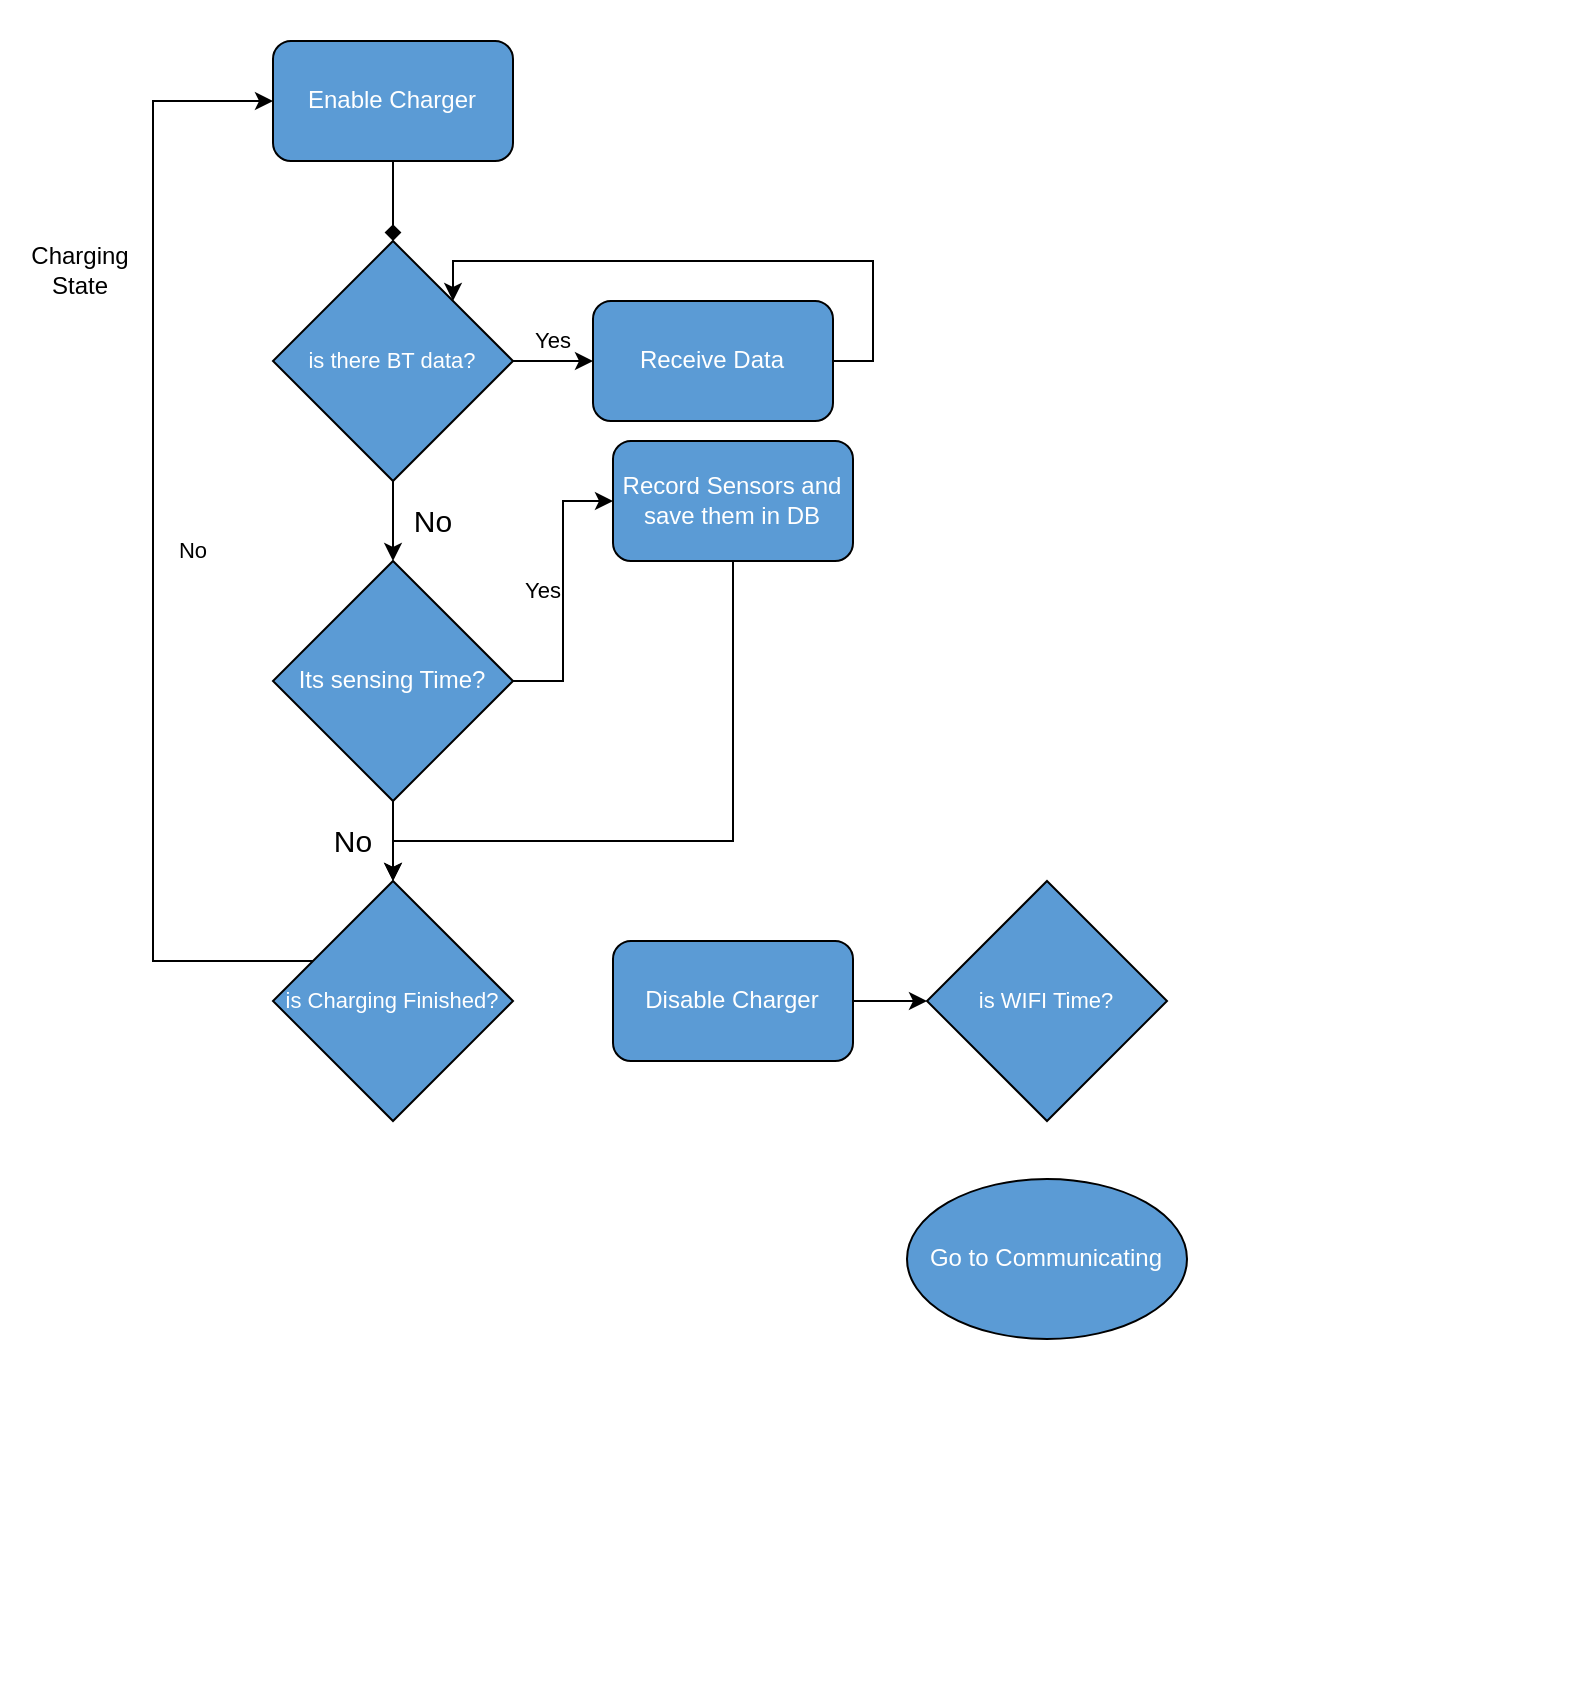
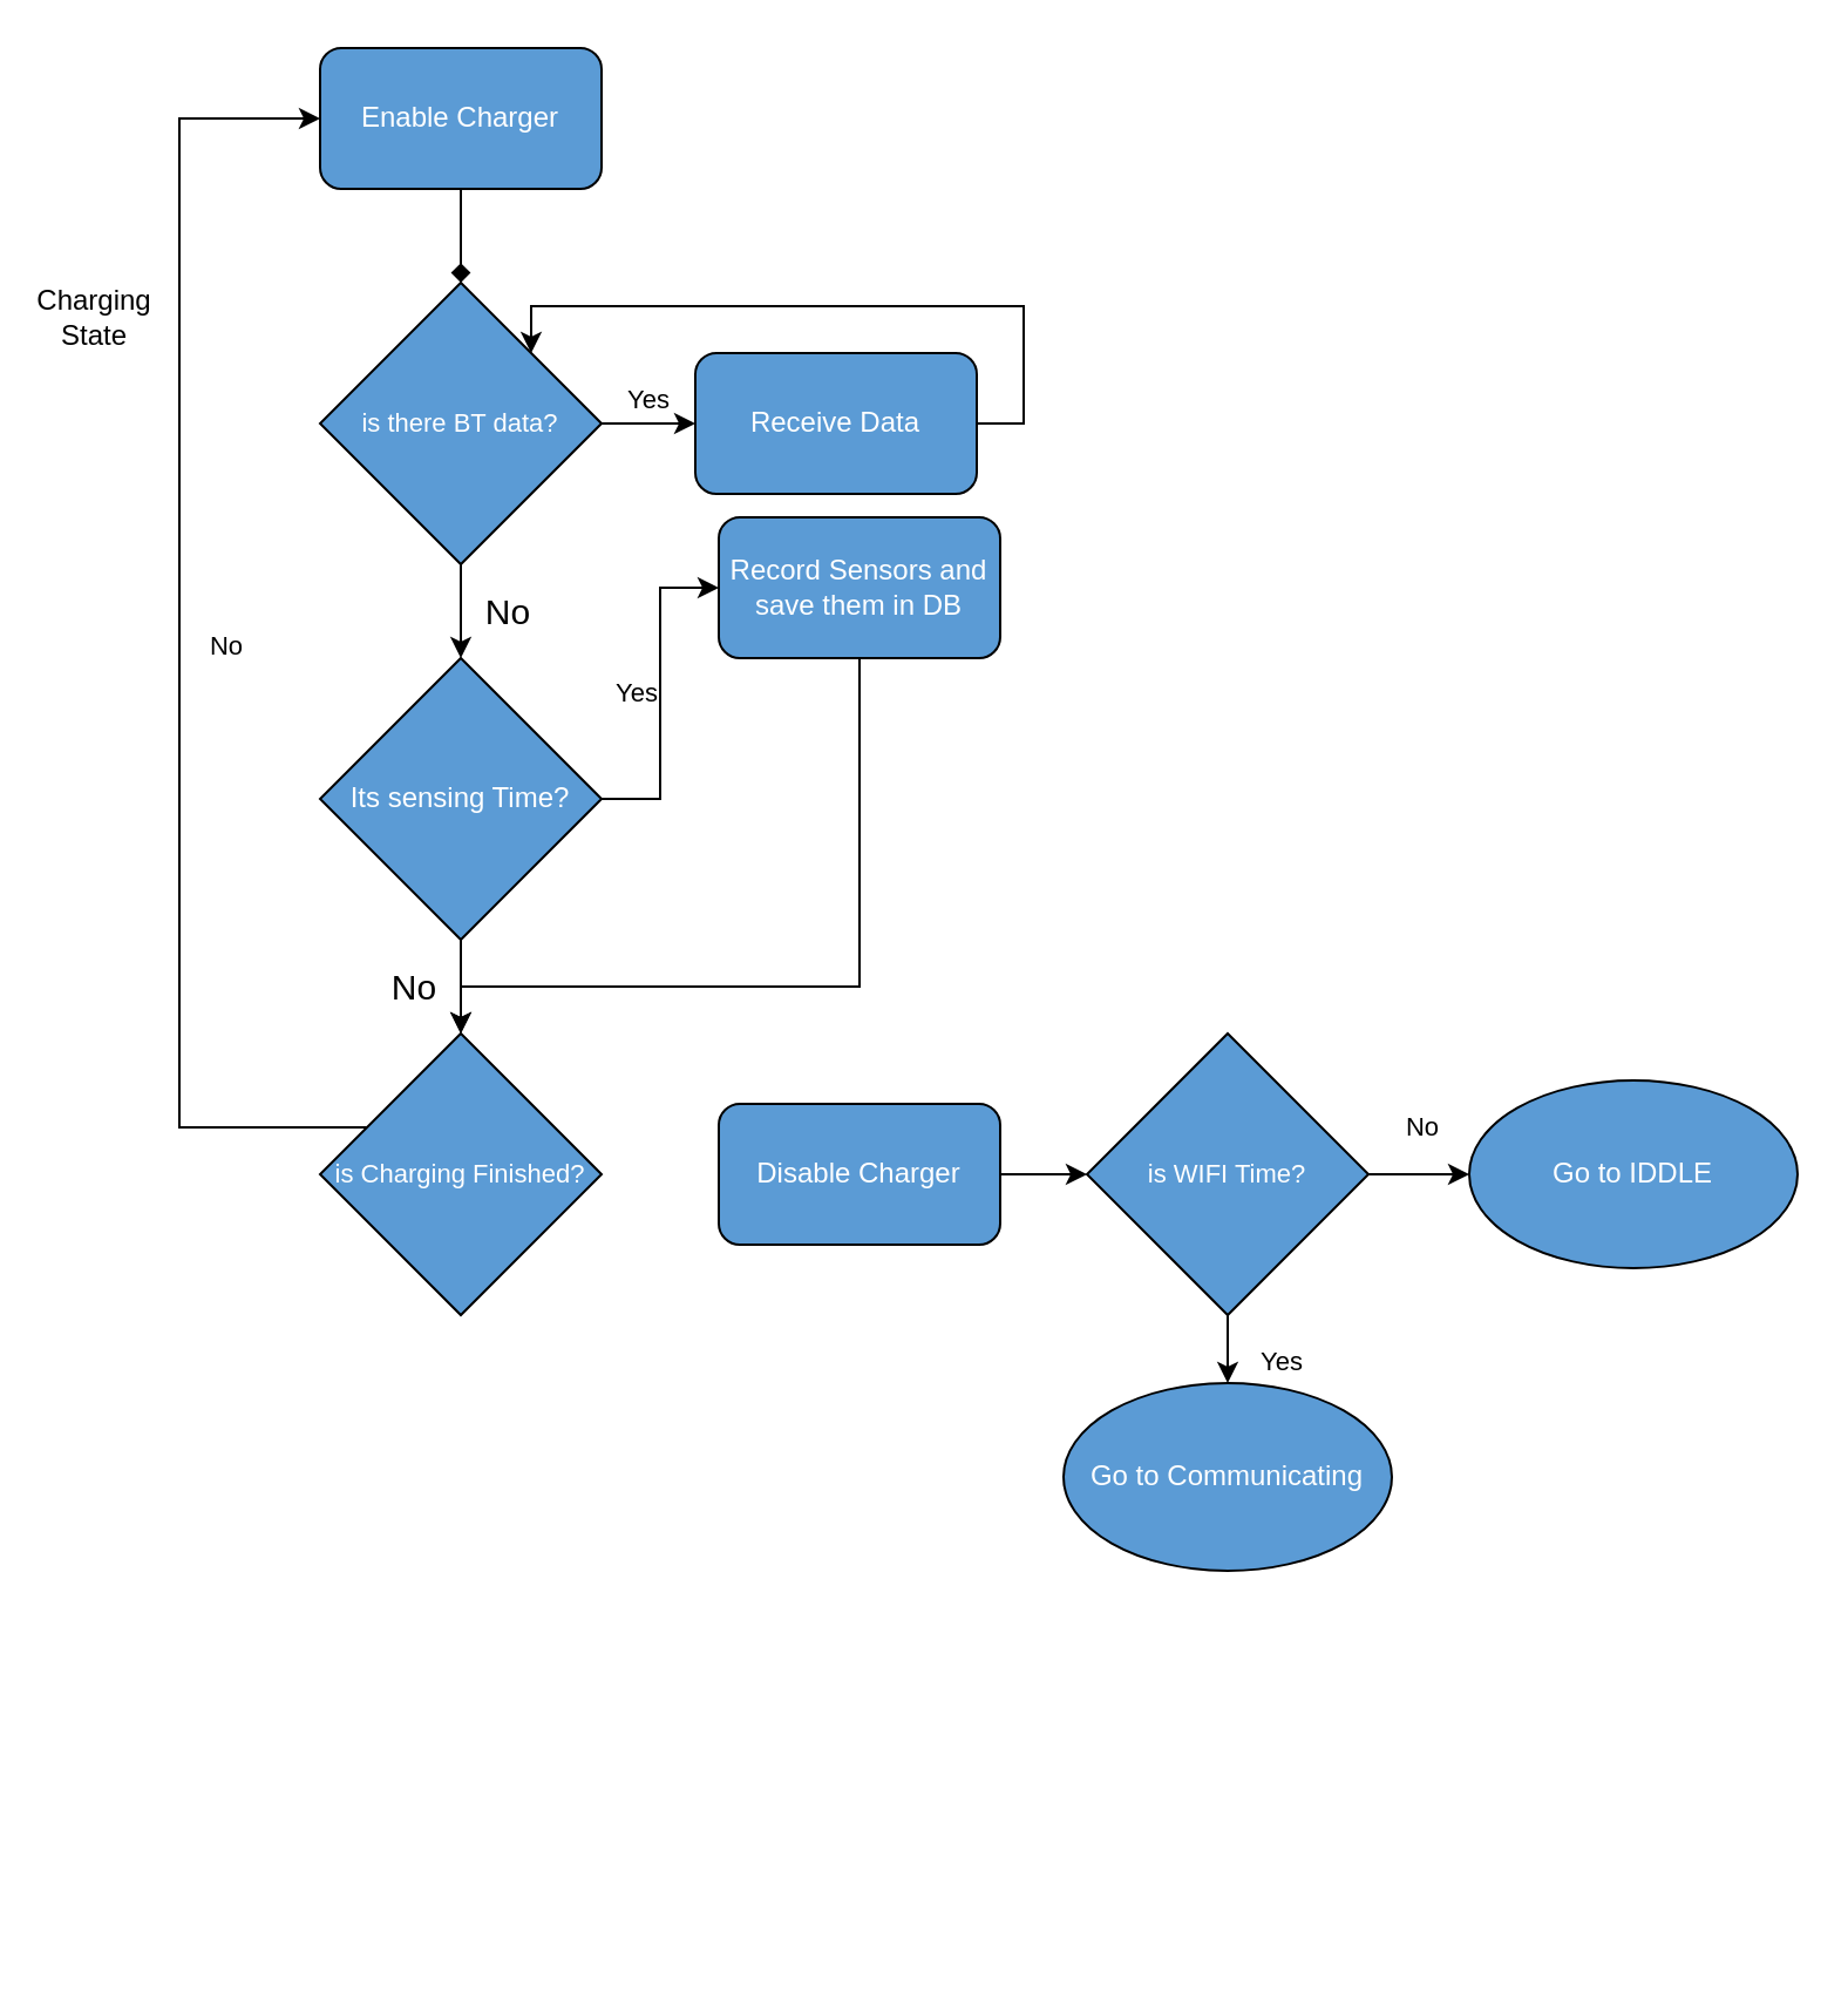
  <mxCell id="0" />
  <mxCell id="1" parent="0" />
  <mxCell id="2" style="edgeStyle=orthogonalEdgeStyle;rounded=0;orthogonalLoop=1;jettySize=auto;html=1;entryX=0;entryY=0.5;entryDx=0;entryDy=0;" parent="1" edge="1"><mxGeometry relative="1" as="geometry"><Array as="points"><mxPoint x="390" y="830" /><mxPoint x="110" y="830" /><mxPoint x="110" y="270" /></Array><mxPoint x="160" y="270" as="targetPoint" /></mxGeometry></mxCell>
  <mxCell id="3" value="Charging&lt;br&gt;State" style="text;html=1;strokeColor=none;fillColor=none;align=center;verticalAlign=middle;whiteSpace=wrap;rounded=0;" parent="1" vertex="1"><mxGeometry x="20" y="125" width="40" height="20" as="geometry" /></mxCell>
  <mxCell id="4" value="" style="edgeStyle=orthogonalEdgeStyle;rounded=0;orthogonalLoop=1;jettySize=auto;html=1;endArrow=diamond;" parent="1" source="5" target="10" edge="1"><mxGeometry relative="1" as="geometry" /></mxCell>
  <mxCell id="5" value="Enable Charger" style="rounded=1;whiteSpace=wrap;html=1;fillColor=#5B9BD5;fontColor=#FFFFFF;" parent="1" vertex="1"><mxGeometry x="136" y="20" width="120" height="60" as="geometry" /></mxCell>
  <mxCell id="6" value="No" style="edgeStyle=orthogonalEdgeStyle;rounded=0;orthogonalLoop=1;jettySize=auto;html=1;entryX=0;entryY=0.5;entryDx=0;entryDy=0;labelBackgroundColor=none;" parent="1" source="7" target="5" edge="1"><mxGeometry y="-20" relative="1" as="geometry"><Array as="points"><mxPoint x="76" y="480" /><mxPoint x="76" y="50" /></Array><mxPoint as="offset" /></mxGeometry></mxCell>
  <mxCell id="7" value="&lt;font style=&quot;font-size: 11px&quot;&gt;is Charging Finished?&lt;/font&gt;" style="rhombus;whiteSpace=wrap;html=1;fillColor=#5B9BD5;fontColor=#FFFFFF;" parent="1" vertex="1"><mxGeometry x="136" y="440" width="120" height="120" as="geometry" /></mxCell>
  <mxCell id="8" value="Yes" style="edgeStyle=orthogonalEdgeStyle;rounded=0;orthogonalLoop=1;jettySize=auto;html=1;labelBackgroundColor=none;" parent="1" source="10" target="12" edge="1"><mxGeometry y="10" relative="1" as="geometry"><mxPoint as="offset" /></mxGeometry></mxCell>
  <mxCell id="9" value="No" style="edgeStyle=orthogonalEdgeStyle;rounded=0;orthogonalLoop=1;jettySize=auto;html=1;fontSize=15;" edge="1" parent="1" source="10" target="22"><mxGeometry y="20" relative="1" as="geometry"><mxPoint as="offset" /></mxGeometry></mxCell>
  <mxCell id="10" value="&lt;font style=&quot;font-size: 11px&quot;&gt;is there BT data?&lt;/font&gt;" style="rhombus;whiteSpace=wrap;html=1;fillColor=#5B9BD5;fontColor=#FFFFFF;" parent="1" vertex="1"><mxGeometry x="136" y="120" width="120" height="120" as="geometry" /></mxCell>
  <mxCell id="11" style="edgeStyle=orthogonalEdgeStyle;rounded=0;orthogonalLoop=1;jettySize=auto;html=1;entryX=1;entryY=0;entryDx=0;entryDy=0;" parent="1" source="12" target="10" edge="1"><mxGeometry relative="1" as="geometry"><Array as="points"><mxPoint x="436" y="180" /><mxPoint x="436" y="130" /><mxPoint x="226" y="130" /></Array></mxGeometry></mxCell>
  <mxCell id="12" value="Receive Data" style="rounded=1;whiteSpace=wrap;html=1;fillColor=#5B9BD5;fontColor=#FFFFFF;" parent="1" vertex="1"><mxGeometry x="296" y="150" width="120" height="60" as="geometry" /></mxCell>
+ <mxCell id="13" value="No" style="edgeStyle=orthogonalEdgeStyle;rounded=0;orthogonalLoop=1;jettySize=auto;html=1;labelBackgroundColor=none;" parent="1" source="15" target="16" edge="1"><mxGeometry x="0.07" y="20" relative="1" as="geometry"><mxPoint as="offset" /></mxGeometry></mxCell>
+ <mxCell id="14" value="Yes" style="edgeStyle=orthogonalEdgeStyle;rounded=0;orthogonalLoop=1;jettySize=auto;html=1;labelBackgroundColor=none;" parent="1" source="15" target="17" edge="1"><mxGeometry x="0.647" y="23" relative="1" as="geometry"><mxPoint as="offset" /></mxGeometry></mxCell>
  <mxCell id="15" value="&lt;font style=&quot;font-size: 11px&quot;&gt;is WIFI Time?&lt;/font&gt;" style="rhombus;whiteSpace=wrap;html=1;fillColor=#5B9BD5;fontColor=#FFFFFF;" parent="1" vertex="1"><mxGeometry x="463" y="440" width="120" height="120" as="geometry" /></mxCell>
+ <mxCell id="16" value="Go to IDDLE" style="ellipse;whiteSpace=wrap;html=1;fillColor=#5B9BD5;fontColor=#FFFFFF;" parent="1" vertex="1"><mxGeometry x="626" y="460" width="140" height="80" as="geometry" /></mxCell>
  <mxCell id="17" value="Go to Communicating" style="ellipse;whiteSpace=wrap;html=1;fillColor=#5B9BD5;fontColor=#FFFFFF;" parent="1" vertex="1"><mxGeometry x="453" y="589" width="140" height="80" as="geometry" /></mxCell>
  <mxCell id="18" value="" style="edgeStyle=orthogonalEdgeStyle;rounded=0;orthogonalLoop=1;jettySize=auto;html=1;" parent="1" source="19" target="15" edge="1"><mxGeometry relative="1" as="geometry" /></mxCell>
  <mxCell id="19" value="Disable Charger" style="rounded=1;whiteSpace=wrap;html=1;fillColor=#5B9BD5;fontColor=#FFFFFF;" parent="1" vertex="1"><mxGeometry x="306" y="470" width="120" height="60" as="geometry" /></mxCell>
  <mxCell id="20" value="Yes" style="edgeStyle=orthogonalEdgeStyle;rounded=0;orthogonalLoop=1;jettySize=auto;html=1;labelBackgroundColor=none;" edge="1" parent="1" source="22" target="24"><mxGeometry y="10" relative="1" as="geometry"><mxPoint as="offset" /></mxGeometry></mxCell>
  <mxCell id="21" value="No" style="edgeStyle=orthogonalEdgeStyle;rounded=0;orthogonalLoop=1;jettySize=auto;html=1;fontSize=15;" edge="1" parent="1" source="22" target="7"><mxGeometry y="-20" relative="1" as="geometry"><mxPoint as="offset" /></mxGeometry></mxCell>
  <mxCell id="22" value="Its sensing Time?" style="rhombus;whiteSpace=wrap;html=1;fillColor=#5B9BD5;fontColor=#FFFFFF;" vertex="1" parent="1"><mxGeometry x="136" y="280" width="120" height="120" as="geometry" /></mxCell>
  <mxCell id="23" style="edgeStyle=orthogonalEdgeStyle;rounded=0;orthogonalLoop=1;jettySize=auto;html=1;entryX=0.5;entryY=0;entryDx=0;entryDy=0;fontSize=15;" edge="1" parent="1" source="24" target="7"><mxGeometry relative="1" as="geometry"><Array as="points"><mxPoint x="366" y="420" /><mxPoint x="196" y="420" /></Array></mxGeometry></mxCell>
  <mxCell id="24" value="Record Sensors and save them in DB" style="rounded=1;whiteSpace=wrap;html=1;fillColor=#5B9BD5;fontColor=#FFFFFF;" vertex="1" parent="1"><mxGeometry x="306" y="220" width="120" height="60" as="geometry" /></mxCell>
